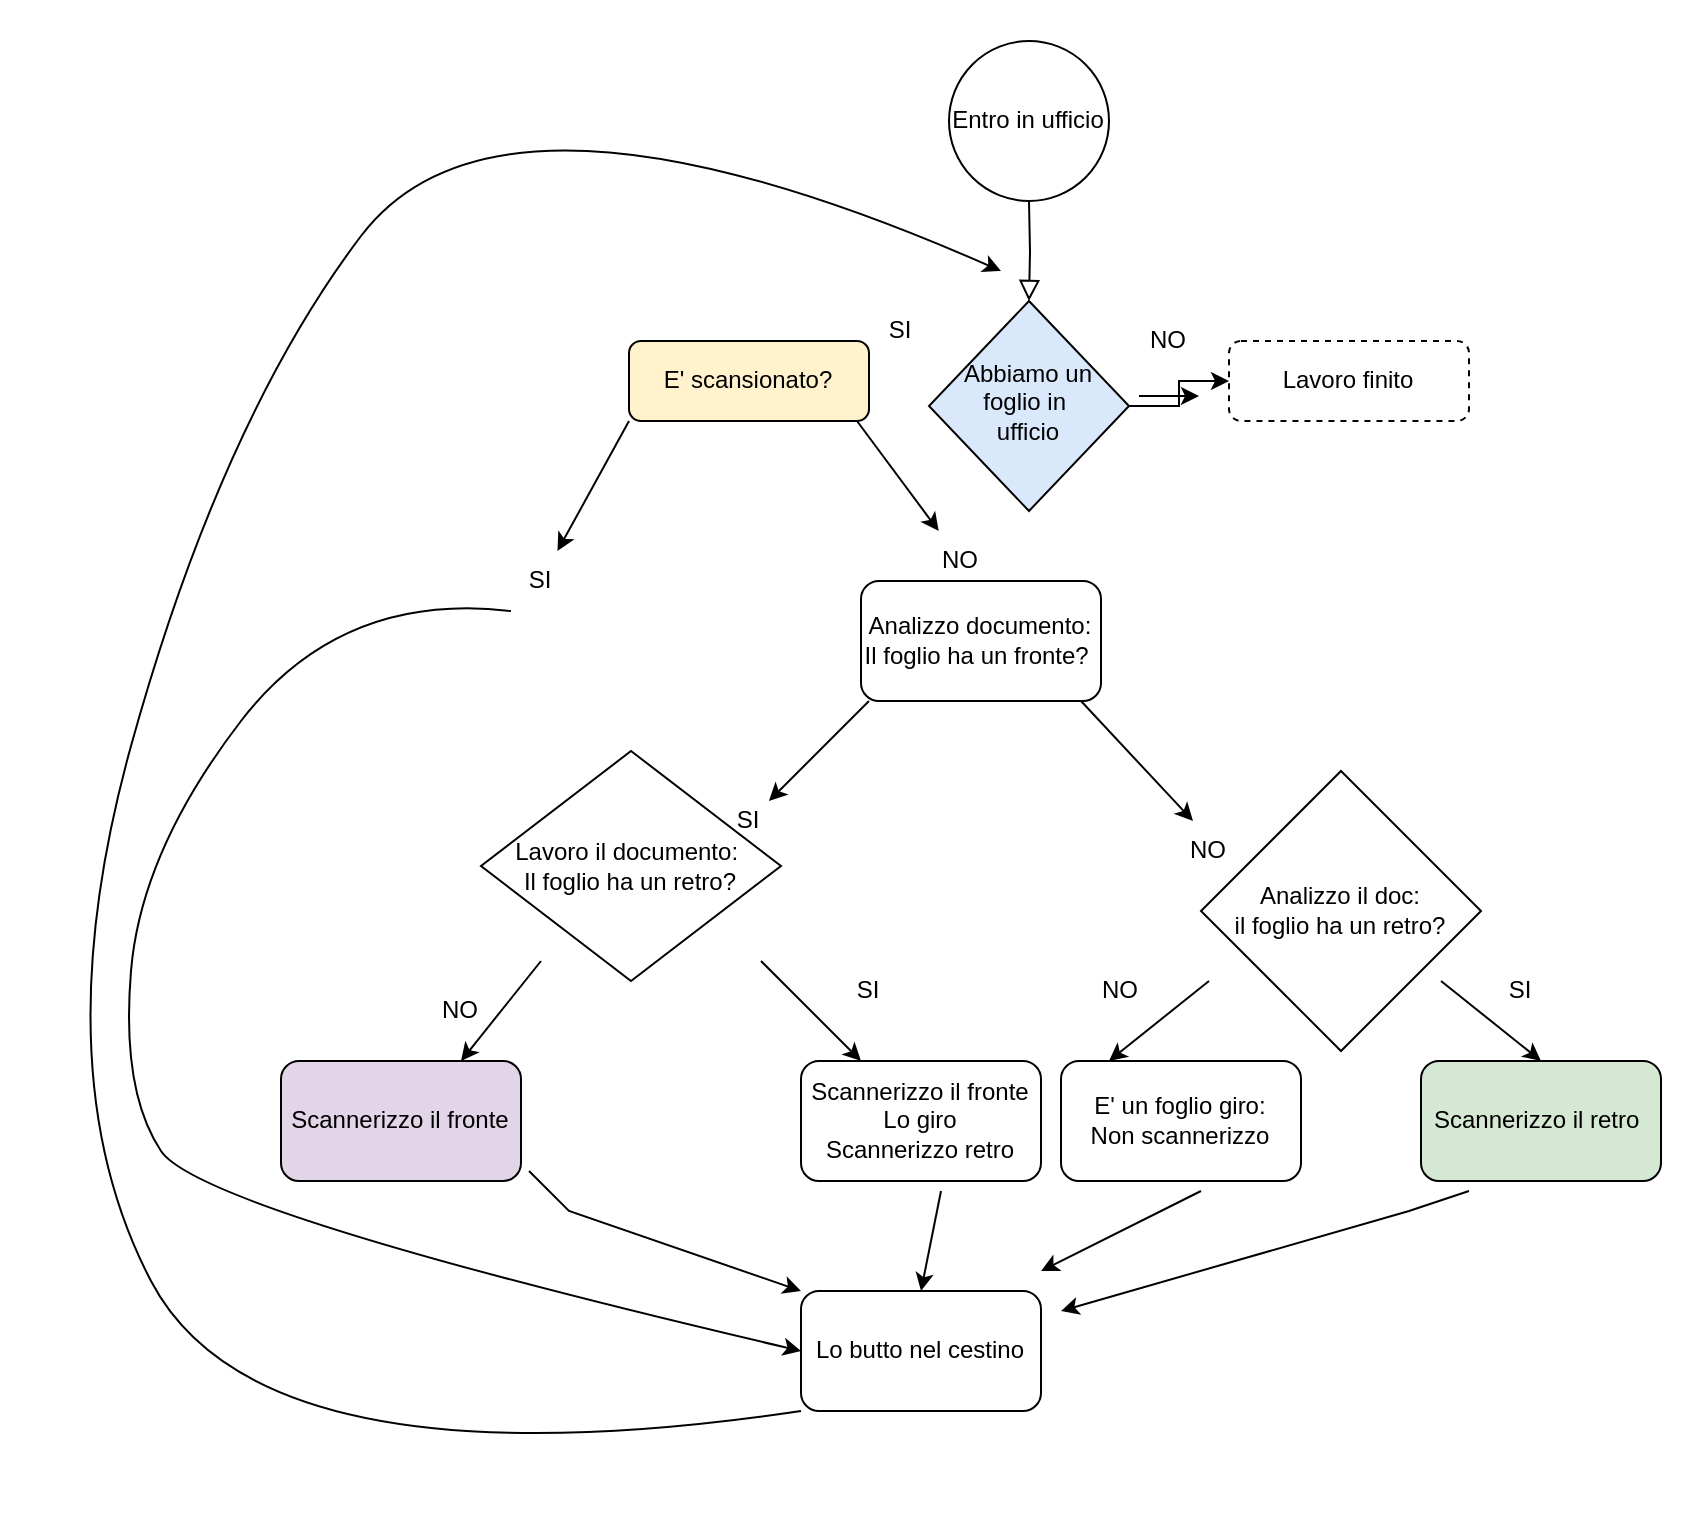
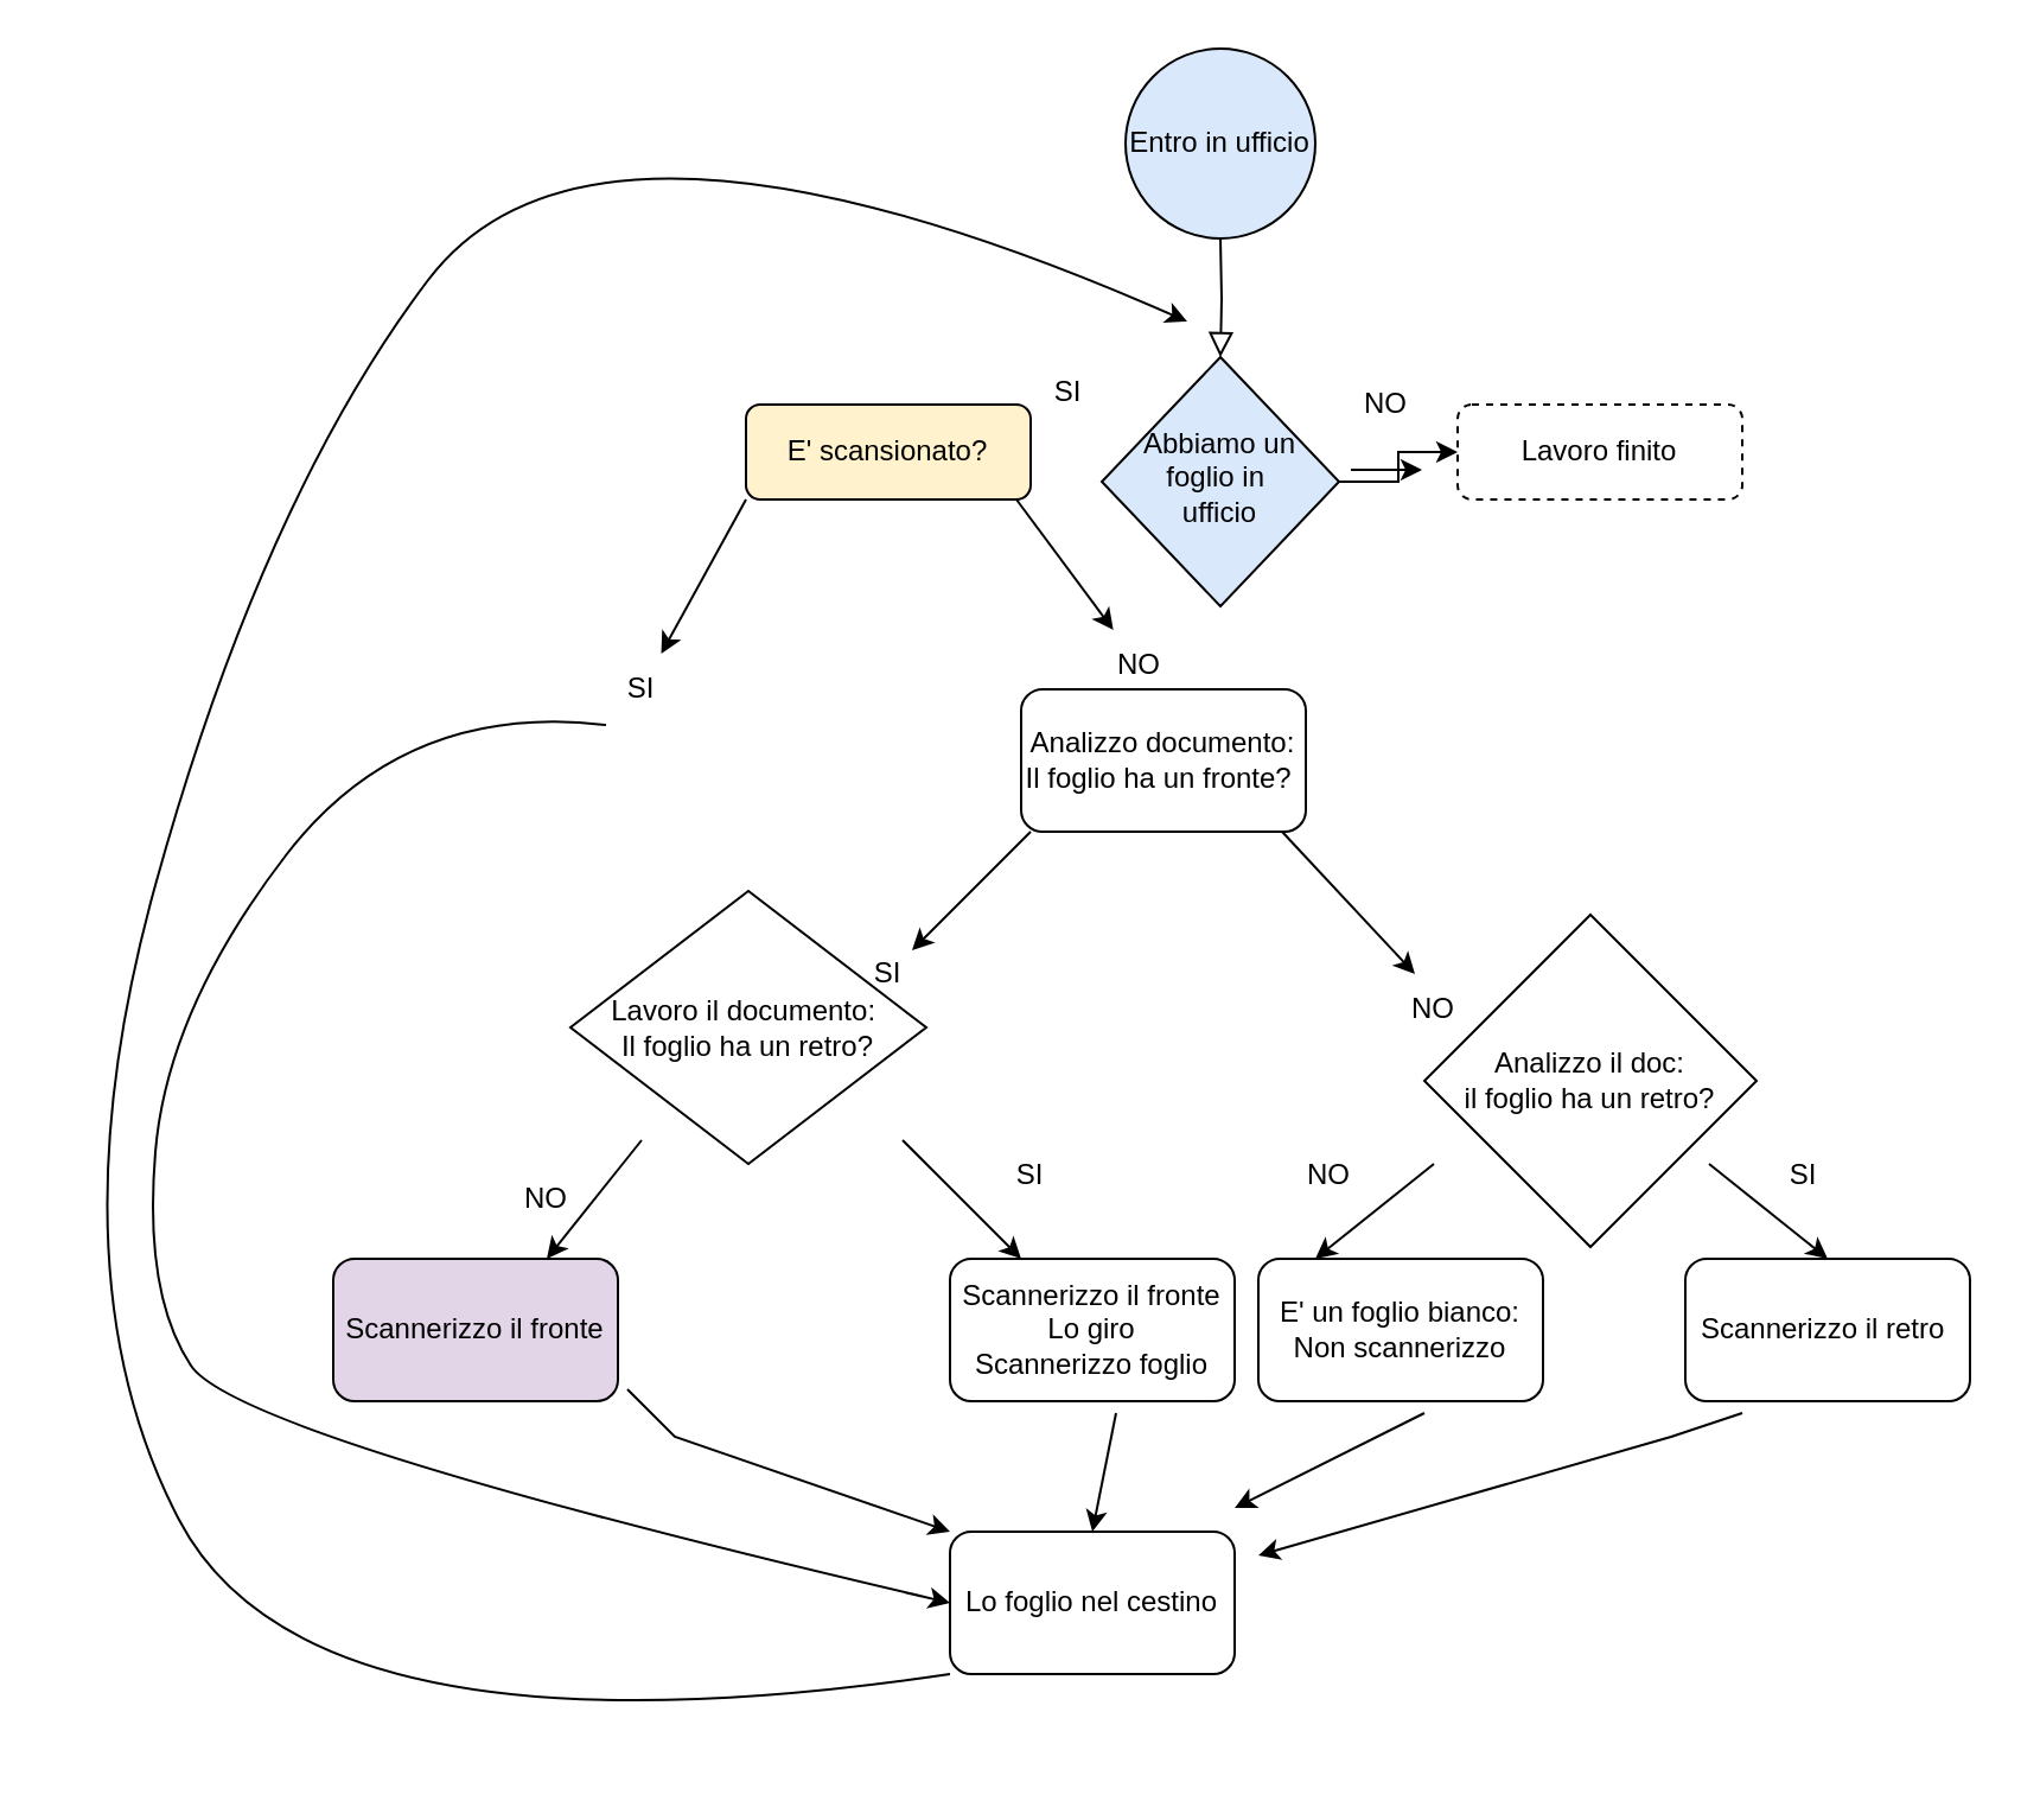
  <mxCell id="0" />
  <mxCell id="1" parent="0" />
  <mxCell id="2" value="" style="rounded=0;html=1;jettySize=auto;orthogonalLoop=1;fontSize=11;endArrow=block;endFill=0;endSize=8;strokeWidth=1;shadow=0;labelBackgroundColor=none;edgeStyle=orthogonalEdgeStyle;" parent="1" target="4" edge="1"><mxGeometry relative="1" as="geometry"><mxPoint x="514" y="100" as="sourcePoint" /></mxGeometry></mxCell>
  <mxCell id="3" value="" style="edgeStyle=orthogonalEdgeStyle;rounded=0;orthogonalLoop=1;jettySize=auto;html=1;" edge="1" parent="1" source="4" target="5"><mxGeometry relative="1" as="geometry" /></mxCell>
  <mxCell id="4" value="Abbiamo un foglio in&amp;nbsp;&lt;br&gt;ufficio" style="rhombus;whiteSpace=wrap;html=1;shadow=0;fontFamily=Helvetica;fontSize=12;align=center;strokeWidth=1;spacing=6;spacingTop=-4;fillColor=#dae8fc;" parent="1" vertex="1"><mxGeometry x="464" y="150" width="100" height="105" as="geometry" /></mxCell>
  <mxCell id="5" value="Lavoro finito" style="rounded=1;whiteSpace=wrap;html=1;fontSize=12;glass=0;strokeWidth=1;shadow=0;dashed=1;" parent="1" vertex="1"><mxGeometry x="614" y="170" width="120" height="40" as="geometry" /></mxCell>
  <mxCell id="6" value="E' scansionato?" style="rounded=1;whiteSpace=wrap;html=1;fontSize=12;glass=0;strokeWidth=1;shadow=0;fillColor=#fff2cc;" parent="1" vertex="1"><mxGeometry x="314" y="170" width="120" height="40" as="geometry" /></mxCell>
  <mxCell id="7" value="SI" style="text;html=1;strokeColor=none;fillColor=none;align=center;verticalAlign=middle;whiteSpace=wrap;rounded=0;" vertex="1" parent="1"><mxGeometry x="420" y="150" width="60" height="30" as="geometry" /></mxCell>
  <mxCell id="8" value="" style="endArrow=classic;html=1;rounded=0;" edge="1" parent="1" target="9"><mxGeometry width="50" height="50" relative="1" as="geometry"><mxPoint x="314" y="210" as="sourcePoint" /><mxPoint x="274" y="260" as="targetPoint" /></mxGeometry></mxCell>
  <mxCell id="9" value="SI" style="text;html=1;strokeColor=none;fillColor=none;align=center;verticalAlign=middle;whiteSpace=wrap;rounded=0;" vertex="1" parent="1"><mxGeometry x="240" y="275" width="60" height="30" as="geometry" /></mxCell>
- <mxCell id="10" value="Lo butto nel cestino" style="rounded=1;whiteSpace=wrap;html=1;" vertex="1" parent="1"><mxGeometry x="400" y="645" width="120" height="60" as="geometry" /></mxCell>
+ <mxCell id="10" value="Lo foglio nel cestino" style="rounded=1;whiteSpace=wrap;html=1;" vertex="1" parent="1"><mxGeometry x="400" y="645" width="120" height="60" as="geometry" /></mxCell>
  <mxCell id="11" value="" style="endArrow=classic;html=1;rounded=0;" edge="1" parent="1" target="12"><mxGeometry width="50" height="50" relative="1" as="geometry"><mxPoint x="428" y="210" as="sourcePoint" /><mxPoint x="480" y="280" as="targetPoint" /><Array as="points" /></mxGeometry></mxCell>
  <mxCell id="12" value="NO&lt;br&gt;" style="text;html=1;strokeColor=none;fillColor=none;align=center;verticalAlign=middle;whiteSpace=wrap;rounded=0;" vertex="1" parent="1"><mxGeometry x="450" y="265" width="60" height="30" as="geometry" /></mxCell>
  <mxCell id="13" value="Analizzo documento:&lt;br&gt;Il foglio ha un fronte?&amp;nbsp;" style="rounded=1;whiteSpace=wrap;html=1;" vertex="1" parent="1"><mxGeometry x="430" y="290" width="120" height="60" as="geometry" /></mxCell>
  <mxCell id="14" value="" style="endArrow=classic;html=1;rounded=0;" edge="1" parent="1"><mxGeometry width="50" height="50" relative="1" as="geometry"><mxPoint x="540" y="350" as="sourcePoint" /><mxPoint x="596" y="410" as="targetPoint" /><Array as="points" /></mxGeometry></mxCell>
  <mxCell id="15" value="" style="endArrow=classic;html=1;rounded=0;" edge="1" parent="1"><mxGeometry width="50" height="50" relative="1" as="geometry"><mxPoint x="434" y="350" as="sourcePoint" /><mxPoint x="384" y="400" as="targetPoint" /></mxGeometry></mxCell>
  <mxCell id="16" value="SI" style="text;html=1;strokeColor=none;fillColor=none;align=center;verticalAlign=middle;whiteSpace=wrap;rounded=0;" vertex="1" parent="1"><mxGeometry x="344" y="395" width="60" height="30" as="geometry" /></mxCell>
  <mxCell id="17" value="NO" style="text;html=1;strokeColor=none;fillColor=none;align=center;verticalAlign=middle;whiteSpace=wrap;rounded=0;" vertex="1" parent="1"><mxGeometry x="574" y="410" width="60" height="30" as="geometry" /></mxCell>
- <mxCell id="18" value="Entro in ufficio" style="ellipse;whiteSpace=wrap;html=1;aspect=fixed;" vertex="1" parent="1"><mxGeometry x="474" y="20" width="80" height="80" as="geometry" /></mxCell>
+ <mxCell id="18" value="Entro in ufficio" style="ellipse;whiteSpace=wrap;html=1;aspect=fixed;fillColor=#dae8fc;" vertex="1" parent="1"><mxGeometry x="474" y="20" width="80" height="80" as="geometry" /></mxCell>
  <mxCell id="19" style="edgeStyle=orthogonalEdgeStyle;rounded=0;orthogonalLoop=1;jettySize=auto;html=1;exitX=0.25;exitY=1;exitDx=0;exitDy=0;entryX=0.75;entryY=1;entryDx=0;entryDy=0;" edge="1" parent="1"><mxGeometry relative="1" as="geometry"><mxPoint x="569" y="197.5" as="sourcePoint" /><mxPoint x="599" y="197.5" as="targetPoint" /></mxGeometry></mxCell>
  <mxCell id="20" value="" style="endArrow=classic;html=1;rounded=0;" edge="1" parent="1"><mxGeometry width="50" height="50" relative="1" as="geometry"><mxPoint x="380" y="480" as="sourcePoint" /><mxPoint x="430" y="530" as="targetPoint" /></mxGeometry></mxCell>
  <mxCell id="21" value="" style="endArrow=classic;html=1;rounded=0;" edge="1" parent="1"><mxGeometry width="50" height="50" relative="1" as="geometry"><mxPoint x="270" y="480" as="sourcePoint" /><mxPoint x="230" y="530" as="targetPoint" /></mxGeometry></mxCell>
- <mxCell id="22" value="Scannerizzo il fronte&lt;br&gt;Lo giro&lt;br&gt;Scannerizzo retro" style="rounded=1;whiteSpace=wrap;html=1;" vertex="1" parent="1"><mxGeometry x="400" y="530" width="120" height="60" as="geometry" /></mxCell>
+ <mxCell id="22" value="Scannerizzo il fronte&lt;br&gt;Lo giro&lt;br&gt;Scannerizzo foglio" style="rounded=1;whiteSpace=wrap;html=1;" vertex="1" parent="1"><mxGeometry x="400" y="530" width="120" height="60" as="geometry" /></mxCell>
  <mxCell id="23" value="Scannerizzo il fronte" style="rounded=1;whiteSpace=wrap;html=1;fillColor=#e1d5e7;" vertex="1" parent="1"><mxGeometry x="140" y="530" width="120" height="60" as="geometry" /></mxCell>
  <mxCell id="24" value="NO" style="text;html=1;strokeColor=none;fillColor=none;align=center;verticalAlign=middle;whiteSpace=wrap;rounded=0;" vertex="1" parent="1"><mxGeometry x="200" y="490" width="60" height="30" as="geometry" /></mxCell>
  <mxCell id="25" value="SI" style="text;html=1;strokeColor=none;fillColor=none;align=center;verticalAlign=middle;whiteSpace=wrap;rounded=0;" vertex="1" parent="1"><mxGeometry x="404" y="480" width="60" height="30" as="geometry" /></mxCell>
- <mxCell id="26" value="E' un foglio giro:&lt;br&gt;Non scannerizzo" style="rounded=1;whiteSpace=wrap;html=1;" vertex="1" parent="1"><mxGeometry x="530" y="530" width="120" height="60" as="geometry" /></mxCell>
- <mxCell id="27" value="Scannerizzo il retro&amp;nbsp;" style="rounded=1;whiteSpace=wrap;html=1;fillColor=#d5e8d4;" vertex="1" parent="1"><mxGeometry x="710" y="530" width="120" height="60" as="geometry" /></mxCell>
+ <mxCell id="26" value="E' un foglio bianco:&lt;br&gt;Non scannerizzo" style="rounded=1;whiteSpace=wrap;html=1;" vertex="1" parent="1"><mxGeometry x="530" y="530" width="120" height="60" as="geometry" /></mxCell>
+ <mxCell id="27" value="Scannerizzo il retro&amp;nbsp;" style="rounded=1;whiteSpace=wrap;html=1;" vertex="1" parent="1"><mxGeometry x="710" y="530" width="120" height="60" as="geometry" /></mxCell>
  <mxCell id="28" value="" style="endArrow=classic;html=1;rounded=0;" edge="1" parent="1"><mxGeometry relative="1" as="geometry"><mxPoint x="604" y="490" as="sourcePoint" /><mxPoint x="554" y="530" as="targetPoint" /></mxGeometry></mxCell>
  <mxCell id="29" value="" style="endArrow=classic;html=1;rounded=0;" edge="1" parent="1"><mxGeometry width="50" height="50" relative="1" as="geometry"><mxPoint x="720" y="490" as="sourcePoint" /><mxPoint x="770" y="530" as="targetPoint" /></mxGeometry></mxCell>
  <mxCell id="30" value="NO" style="text;html=1;strokeColor=none;fillColor=none;align=center;verticalAlign=middle;whiteSpace=wrap;rounded=0;" vertex="1" parent="1"><mxGeometry x="530" y="480" width="60" height="30" as="geometry" /></mxCell>
  <mxCell id="31" value="SI" style="text;html=1;strokeColor=none;fillColor=none;align=center;verticalAlign=middle;whiteSpace=wrap;rounded=0;" vertex="1" parent="1"><mxGeometry x="730" y="480" width="60" height="30" as="geometry" /></mxCell>
  <mxCell id="32" value="" style="curved=1;endArrow=classic;html=1;rounded=0;exitX=0;exitY=1;exitDx=0;exitDy=0;" edge="1" parent="1" source="10"><mxGeometry width="50" height="50" relative="1" as="geometry"><mxPoint x="250" y="745" as="sourcePoint" /><mxPoint x="500" y="135" as="targetPoint" /><Array as="points"><mxPoint x="130" y="745" /><mxPoint y="535" x="20" /><mxPoint x="110" y="210" /><mxPoint x="250" y="25" /></Array></mxGeometry></mxCell>
  <mxCell id="33" value="Lavoro il documento:&amp;nbsp;&lt;br&gt;Il foglio ha un retro?" style="rhombus;whiteSpace=wrap;html=1;" vertex="1" parent="1"><mxGeometry x="240" y="375" width="150" height="115" as="geometry" /></mxCell>
  <mxCell id="34" value="Analizzo il doc:&lt;br&gt;il foglio ha un retro?" style="rhombus;whiteSpace=wrap;html=1;" vertex="1" parent="1"><mxGeometry x="600" y="385" width="140" height="140" as="geometry" /></mxCell>
  <mxCell id="35" value="" style="curved=1;endArrow=classic;html=1;rounded=0;exitX=0.25;exitY=1;exitDx=0;exitDy=0;entryX=0;entryY=0.5;entryDx=0;entryDy=0;" edge="1" parent="1" source="9" target="10"><mxGeometry width="50" height="50" relative="1" as="geometry"><mxPoint x="170" y="345" as="sourcePoint" /><mxPoint x="150" y="645" as="targetPoint" /><Array as="points"><mxPoint x="170" y="295" /><mxPoint x="70" y="425" /><mxPoint x="60" y="545" /><mxPoint x="100" y="605" /></Array></mxGeometry></mxCell>
  <mxCell id="36" value="" style="endArrow=classic;html=1;rounded=0;" edge="1" parent="1"><mxGeometry width="50" height="50" relative="1" as="geometry"><mxPoint x="734" y="595" as="sourcePoint" /><mxPoint x="530" y="655" as="targetPoint" /><Array as="points"><mxPoint x="704" y="605" /></Array></mxGeometry></mxCell>
  <mxCell id="37" value="" style="endArrow=classic;html=1;rounded=0;entryX=0;entryY=0;entryDx=0;entryDy=0;" edge="1" parent="1" target="10"><mxGeometry width="50" height="50" relative="1" as="geometry"><mxPoint x="264" y="585" as="sourcePoint" /><mxPoint x="314" y="635" as="targetPoint" /><Array as="points"><mxPoint x="284" y="605" /></Array></mxGeometry></mxCell>
  <mxCell id="38" value="" style="endArrow=classic;html=1;rounded=0;entryX=0.5;entryY=0;entryDx=0;entryDy=0;" edge="1" parent="1" target="10"><mxGeometry width="50" height="50" relative="1" as="geometry"><mxPoint x="470" y="595" as="sourcePoint" /><mxPoint x="514" y="565" as="targetPoint" /></mxGeometry></mxCell>
  <mxCell id="39" value="NO" style="text;html=1;strokeColor=none;fillColor=none;align=center;verticalAlign=middle;whiteSpace=wrap;rounded=0;" vertex="1" parent="1"><mxGeometry x="554" y="155" width="60" height="30" as="geometry" /></mxCell>
  <mxCell id="40" value="" style="endArrow=classic;html=1;rounded=0;" edge="1" parent="1"><mxGeometry width="50" height="50" relative="1" as="geometry"><mxPoint x="600" y="595" as="sourcePoint" /><mxPoint x="520" y="635" as="targetPoint" /></mxGeometry></mxCell>
